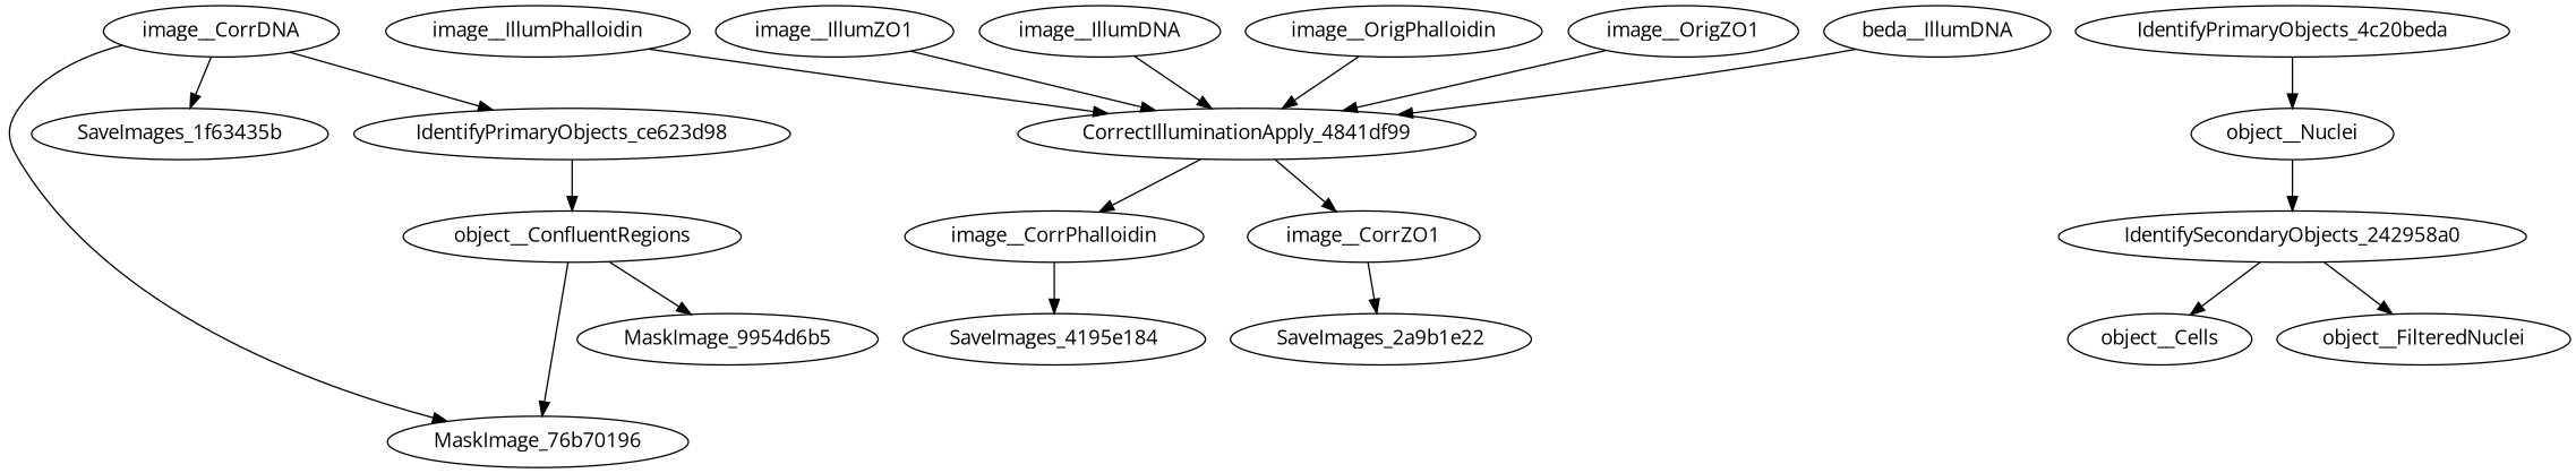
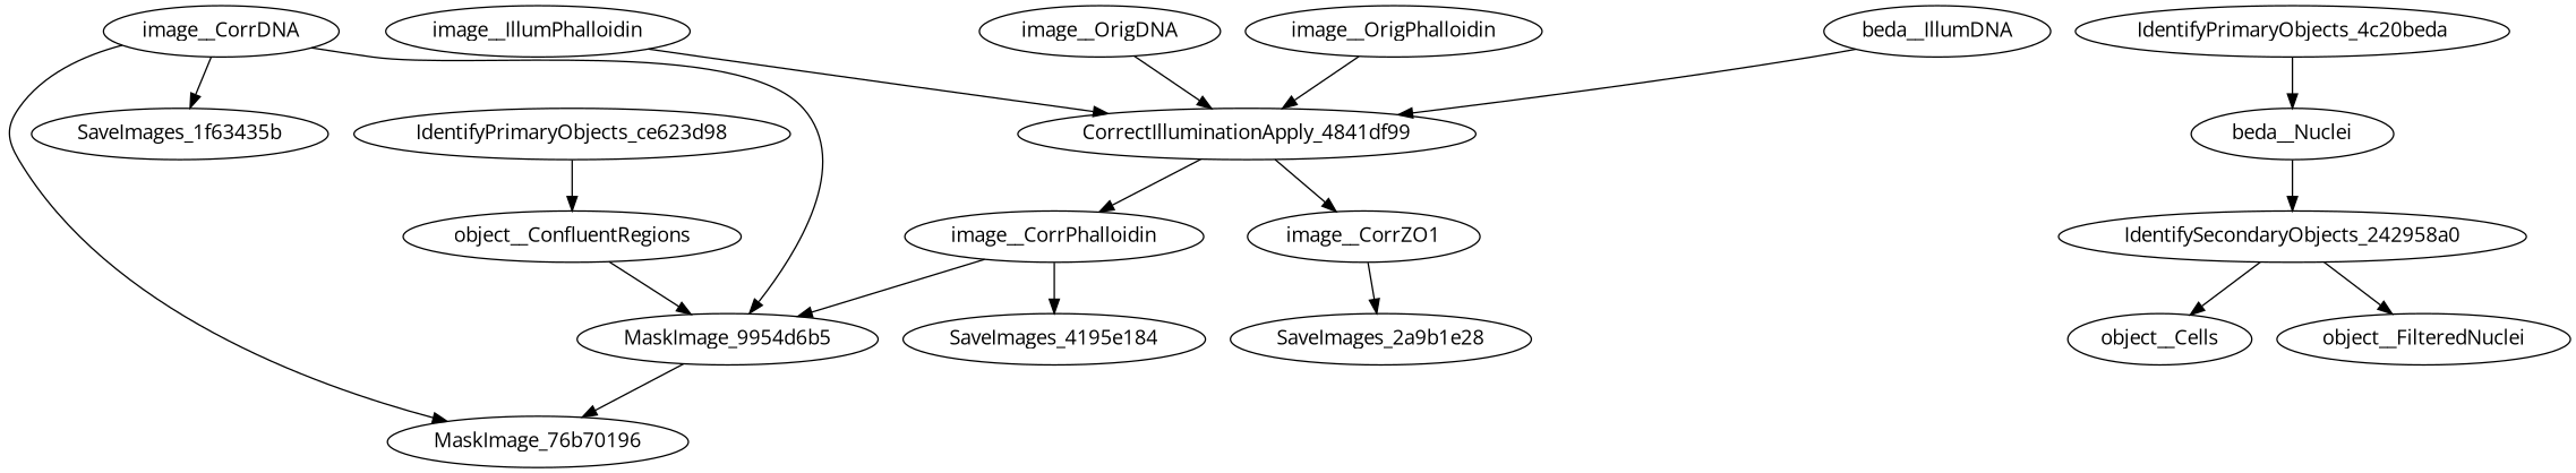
  strict digraph {
    fontname="Open Sans"
    node [fontname="Open Sans" type=module]
    edge [fontname="Open Sans"]
    CorrectIlluminationApply_4841df99
    image__CorrPhalloidin [type=image]
    image__CorrZO1 [type=image]
    IdentifyPrimaryObjects_ce623d98
    image__CorrDNA [type=image]
    MaskImage_76b70196
    SaveImages_1f63435b
    MaskImage_9954d6b5
    SaveImages_4195e184
-   SaveImages_2a9b1e28 [label=SaveImages_2a9b1e22]
+   SaveImages_2a9b1e28
    IdentifyPrimaryObjects_4c20beda
-   object__Nuclei [type=object]
+   object__Nuclei [type=object label=beda__Nuclei]
    IdentifySecondaryObjects_242958a0
    object__ConfluentRegions [type=object]
    object__Cells [type=object]
    object__FilteredNuclei [type=object]
    n17 [label=beda__IllumDNA type=image]
    image__IllumPhalloidin [type=image]
-   image__IllumZO1 [type=image]
-   image__OrigDNA [type=image label=image__IllumDNA]
+   image__OrigDNA [type=image]
    image__OrigPhalloidin [type=image]
-   image__OrigZO1 [type=image]
    CorrectIlluminationApply_4841df99 -> image__CorrPhalloidin
    CorrectIlluminationApply_4841df99 -> image__CorrZO1
+   image__CorrPhalloidin -> MaskImage_9954d6b5
    image__CorrPhalloidin -> SaveImages_4195e184
    image__CorrZO1 -> SaveImages_2a9b1e28
    IdentifyPrimaryObjects_ce623d98 -> object__ConfluentRegions
-   image__CorrDNA -> IdentifyPrimaryObjects_ce623d98
+   image__CorrDNA -> MaskImage_9954d6b5
    image__CorrDNA -> MaskImage_76b70196
    image__CorrDNA -> SaveImages_1f63435b
    IdentifyPrimaryObjects_4c20beda -> object__Nuclei
    object__Nuclei -> IdentifySecondaryObjects_242958a0
    IdentifySecondaryObjects_242958a0 -> object__Cells
    IdentifySecondaryObjects_242958a0 -> object__FilteredNuclei
-   object__ConfluentRegions -> MaskImage_76b70196
+   MaskImage_9954d6b5 -> MaskImage_76b70196
    object__ConfluentRegions -> MaskImage_9954d6b5
    n17 -> CorrectIlluminationApply_4841df99
    image__IllumPhalloidin -> CorrectIlluminationApply_4841df99
-   image__IllumZO1 -> CorrectIlluminationApply_4841df99
    image__OrigDNA -> CorrectIlluminationApply_4841df99
    image__OrigPhalloidin -> CorrectIlluminationApply_4841df99
-   image__OrigZO1 -> CorrectIlluminationApply_4841df99
  }
